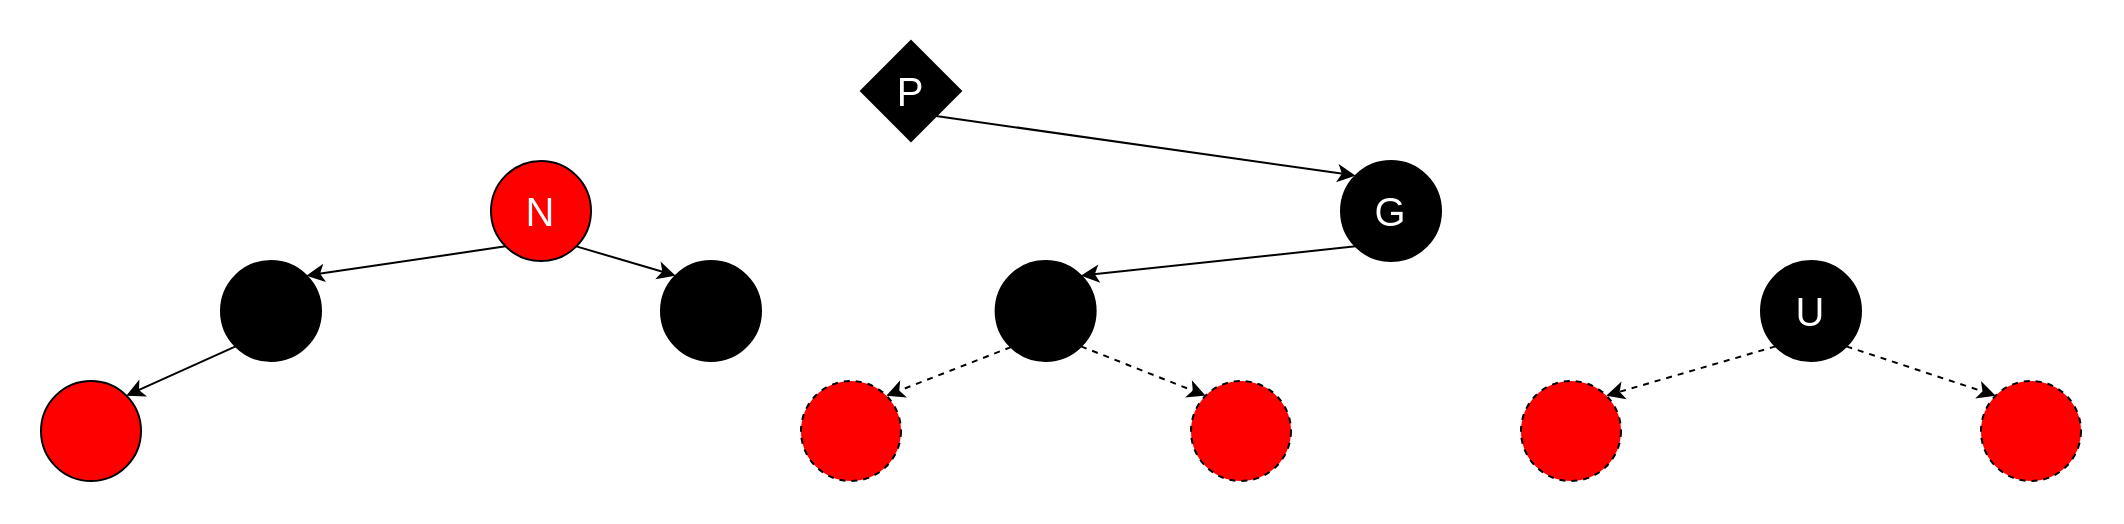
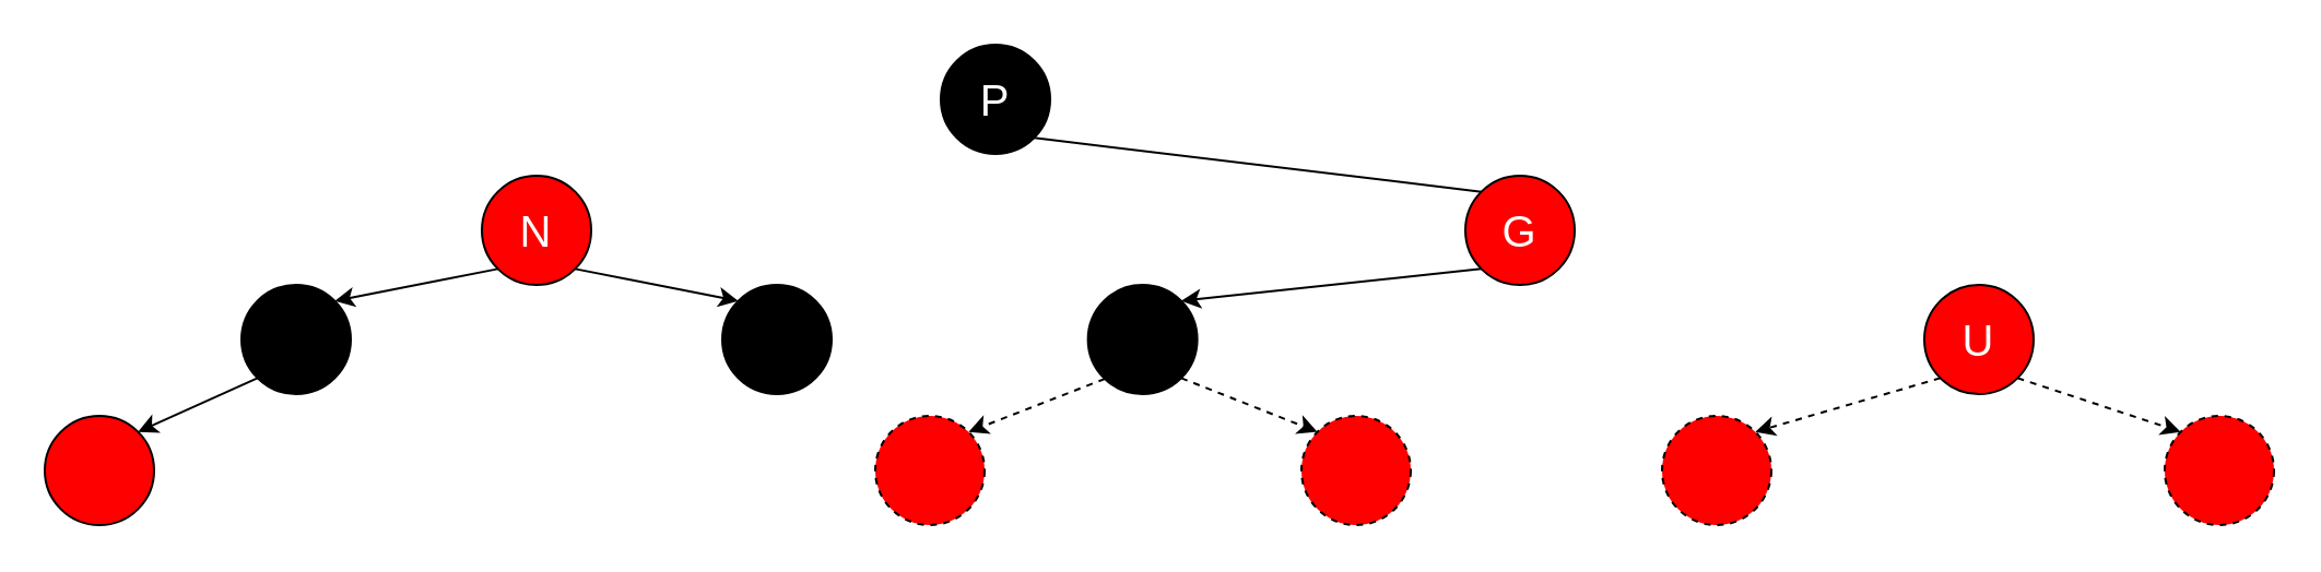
  <mxCell id="0" />
  <mxCell id="1" parent="0" />
  <mxCell id="2" style="edgeStyle=none;rounded=0;orthogonalLoop=1;jettySize=auto;html=1;exitX=0;exitY=1;exitDx=0;exitDy=0;entryX=1;entryY=0;entryDx=0;entryDy=0;fontSize=20;fontColor=#000000;" edge="1" parent="1" source="3" target="4"><mxGeometry relative="1" as="geometry" /></mxCell>
  <mxCell id="3" value="" style="ellipse;whiteSpace=wrap;html=1;aspect=fixed;fillColor=#000000;" vertex="1" parent="1"><mxGeometry x="110" y="130" width="50" height="50" as="geometry" /></mxCell>
  <mxCell id="4" value="" style="ellipse;whiteSpace=wrap;html=1;aspect=fixed;fillColor=#FF0000;" vertex="1" parent="1"><mxGeometry x="20" y="190" width="50" height="50" as="geometry" /></mxCell>
  <mxCell id="5" style="edgeStyle=none;rounded=0;orthogonalLoop=1;jettySize=auto;html=1;exitX=0;exitY=1;exitDx=0;exitDy=0;entryX=1;entryY=0;entryDx=0;entryDy=0;fontSize=20;fontColor=#000000;" edge="1" parent="1" source="7" target="3"><mxGeometry relative="1" as="geometry" /></mxCell>
  <mxCell id="6" style="edgeStyle=none;rounded=0;orthogonalLoop=1;jettySize=auto;html=1;exitX=1;exitY=1;exitDx=0;exitDy=0;entryX=0;entryY=0;entryDx=0;entryDy=0;fontSize=20;fontColor=#000000;" edge="1" parent="1" source="7" target="8"><mxGeometry relative="1" as="geometry" /></mxCell>
- <mxCell id="7" value="&lt;font color=&quot;#ffffff&quot;&gt;&lt;span style=&quot;font-size: 20px;&quot;&gt;N&lt;/span&gt;&lt;/font&gt;" style="ellipse;whiteSpace=wrap;html=1;aspect=fixed;fillColor=#FF0000;" vertex="1" parent="1"><mxGeometry x="245" y="80" width="50" height="50" as="geometry" /></mxCell>
+ <mxCell id="7" value="&lt;font color=&quot;#ffffff&quot;&gt;&lt;span style=&quot;font-size: 20px;&quot;&gt;N&lt;/span&gt;&lt;/font&gt;" style="ellipse;whiteSpace=wrap;html=1;aspect=fixed;fillColor=#FF0000;" vertex="1" parent="1"><mxGeometry x="220" y="80" width="50" height="50" as="geometry" /></mxCell>
  <mxCell id="8" value="" style="ellipse;whiteSpace=wrap;html=1;aspect=fixed;fillColor=#000000;" vertex="1" parent="1"><mxGeometry x="330" y="130" width="50" height="50" as="geometry" /></mxCell>
- <mxCell id="9" style="edgeStyle=none;rounded=0;orthogonalLoop=1;jettySize=auto;html=1;exitX=1;exitY=1;exitDx=0;exitDy=0;entryX=0;entryY=0;entryDx=0;entryDy=0;fontSize=13;fontColor=#000000;" edge="1" parent="1" source="10" target="17"><mxGeometry relative="1" as="geometry" /></mxCell>
- <mxCell id="10" value="&lt;font color=&quot;#ffffff&quot; style=&quot;font-size: 20px;&quot;&gt;P&lt;/font&gt;" style="rhombus;whiteSpace=wrap;html=1;aspect=fixed;fillColor=#000000;" vertex="1" parent="1"><mxGeometry x="430" y="20" width="50" height="50" as="geometry" /></mxCell>
+ <mxCell id="9" style="edgeStyle=none;rounded=0;orthogonalLoop=1;jettySize=auto;html=1;exitX=1;exitY=1;exitDx=0;exitDy=0;entryX=0;entryY=0;entryDx=0;entryDy=0;fontSize=13;fontColor=#000000;endArrow=none;" edge="1" parent="1" source="10" target="17"><mxGeometry relative="1" as="geometry" /></mxCell>
+ <mxCell id="10" value="&lt;font color=&quot;#ffffff&quot; style=&quot;font-size: 20px;&quot;&gt;P&lt;/font&gt;" style="ellipse;whiteSpace=wrap;html=1;aspect=fixed;fillColor=#000000;" vertex="1" parent="1"><mxGeometry x="430" y="20" width="50" height="50" as="geometry" /></mxCell>
  <mxCell id="11" style="edgeStyle=none;rounded=0;orthogonalLoop=1;jettySize=auto;html=1;exitX=0;exitY=1;exitDx=0;exitDy=0;entryX=1;entryY=0;entryDx=0;entryDy=0;fontSize=20;fontColor=#FFFFFF;dashed=1;" edge="1" parent="1" source="13" target="14"><mxGeometry relative="1" as="geometry"><mxPoint x="419.998" y="217.322" as="targetPoint" /></mxGeometry></mxCell>
  <mxCell id="12" style="edgeStyle=none;rounded=0;orthogonalLoop=1;jettySize=auto;html=1;exitX=1;exitY=1;exitDx=0;exitDy=0;entryX=0;entryY=0;entryDx=0;entryDy=0;dashed=1;fontSize=20;fontColor=#FFFFFF;" edge="1" parent="1" source="13" target="15"><mxGeometry relative="1" as="geometry" /></mxCell>
  <mxCell id="13" value="" style="ellipse;whiteSpace=wrap;html=1;aspect=fixed;fillColor=#000000;" vertex="1" parent="1"><mxGeometry x="497.32" y="130" width="50" height="50" as="geometry" /></mxCell>
  <mxCell id="14" value="" style="ellipse;whiteSpace=wrap;html=1;aspect=fixed;fillColor=#FF0000;dashed=1;" vertex="1" parent="1"><mxGeometry x="400" y="190" width="50" height="50" as="geometry" /></mxCell>
  <mxCell id="15" value="" style="ellipse;whiteSpace=wrap;html=1;aspect=fixed;fillColor=#FF0000;dashed=1;" vertex="1" parent="1"><mxGeometry x="595" y="190" width="50" height="50" as="geometry" /></mxCell>
  <mxCell id="16" style="edgeStyle=none;rounded=0;orthogonalLoop=1;jettySize=auto;html=1;exitX=0;exitY=1;exitDx=0;exitDy=0;entryX=1;entryY=0;entryDx=0;entryDy=0;fontSize=13;fontColor=#000000;" edge="1" parent="1" source="17" target="13"><mxGeometry relative="1" as="geometry" /></mxCell>
- <mxCell id="17" value="&lt;font style=&quot;font-size: 20px;&quot; color=&quot;#ffffff&quot;&gt;G&lt;/font&gt;" style="ellipse;whiteSpace=wrap;html=1;aspect=fixed;fillColor=#000000;" vertex="1" parent="1"><mxGeometry x="670" y="80" width="50" height="50" as="geometry" /></mxCell>
+ <mxCell id="17" value="&lt;font style=&quot;font-size: 20px;&quot; color=&quot;#ffffff&quot;&gt;G&lt;/font&gt;" style="ellipse;whiteSpace=wrap;html=1;aspect=fixed;fillColor=#FF0000;" vertex="1" parent="1"><mxGeometry x="670" y="80" width="50" height="50" as="geometry" /></mxCell>
  <mxCell id="18" style="edgeStyle=none;rounded=0;orthogonalLoop=1;jettySize=auto;html=1;exitX=0;exitY=1;exitDx=0;exitDy=0;entryX=1;entryY=0;entryDx=0;entryDy=0;fontSize=20;fontColor=#FFFFFF;dashed=1;" edge="1" parent="1" source="20" target="21"><mxGeometry relative="1" as="geometry" /></mxCell>
  <mxCell id="19" style="edgeStyle=none;rounded=0;orthogonalLoop=1;jettySize=auto;html=1;exitX=1;exitY=1;exitDx=0;exitDy=0;entryX=0;entryY=0;entryDx=0;entryDy=0;fontSize=20;fontColor=#FFFFFF;dashed=1;" edge="1" parent="1" source="20" target="22"><mxGeometry relative="1" as="geometry" /></mxCell>
- <mxCell id="20" value="&lt;font color=&quot;#ffffff&quot; style=&quot;font-size: 20px;&quot;&gt;U&lt;/font&gt;" style="ellipse;whiteSpace=wrap;html=1;aspect=fixed;fillColor=#000000;" vertex="1" parent="1"><mxGeometry x="880" y="130" width="50" height="50" as="geometry" /></mxCell>
+ <mxCell id="20" value="&lt;font color=&quot;#ffffff&quot; style=&quot;font-size: 20px;&quot;&gt;U&lt;/font&gt;" style="ellipse;whiteSpace=wrap;html=1;aspect=fixed;fillColor=#ff0000;" vertex="1" parent="1"><mxGeometry x="880" y="130" width="50" height="50" as="geometry" /></mxCell>
  <mxCell id="21" value="" style="ellipse;whiteSpace=wrap;html=1;aspect=fixed;fillColor=#FF0000;dashed=1;" vertex="1" parent="1"><mxGeometry x="760" y="190" width="50" height="50" as="geometry" /></mxCell>
  <mxCell id="22" value="" style="ellipse;whiteSpace=wrap;html=1;aspect=fixed;fillColor=#FF0000;dashed=1;" vertex="1" parent="1"><mxGeometry x="990" y="190" width="50" height="50" as="geometry" /></mxCell>
